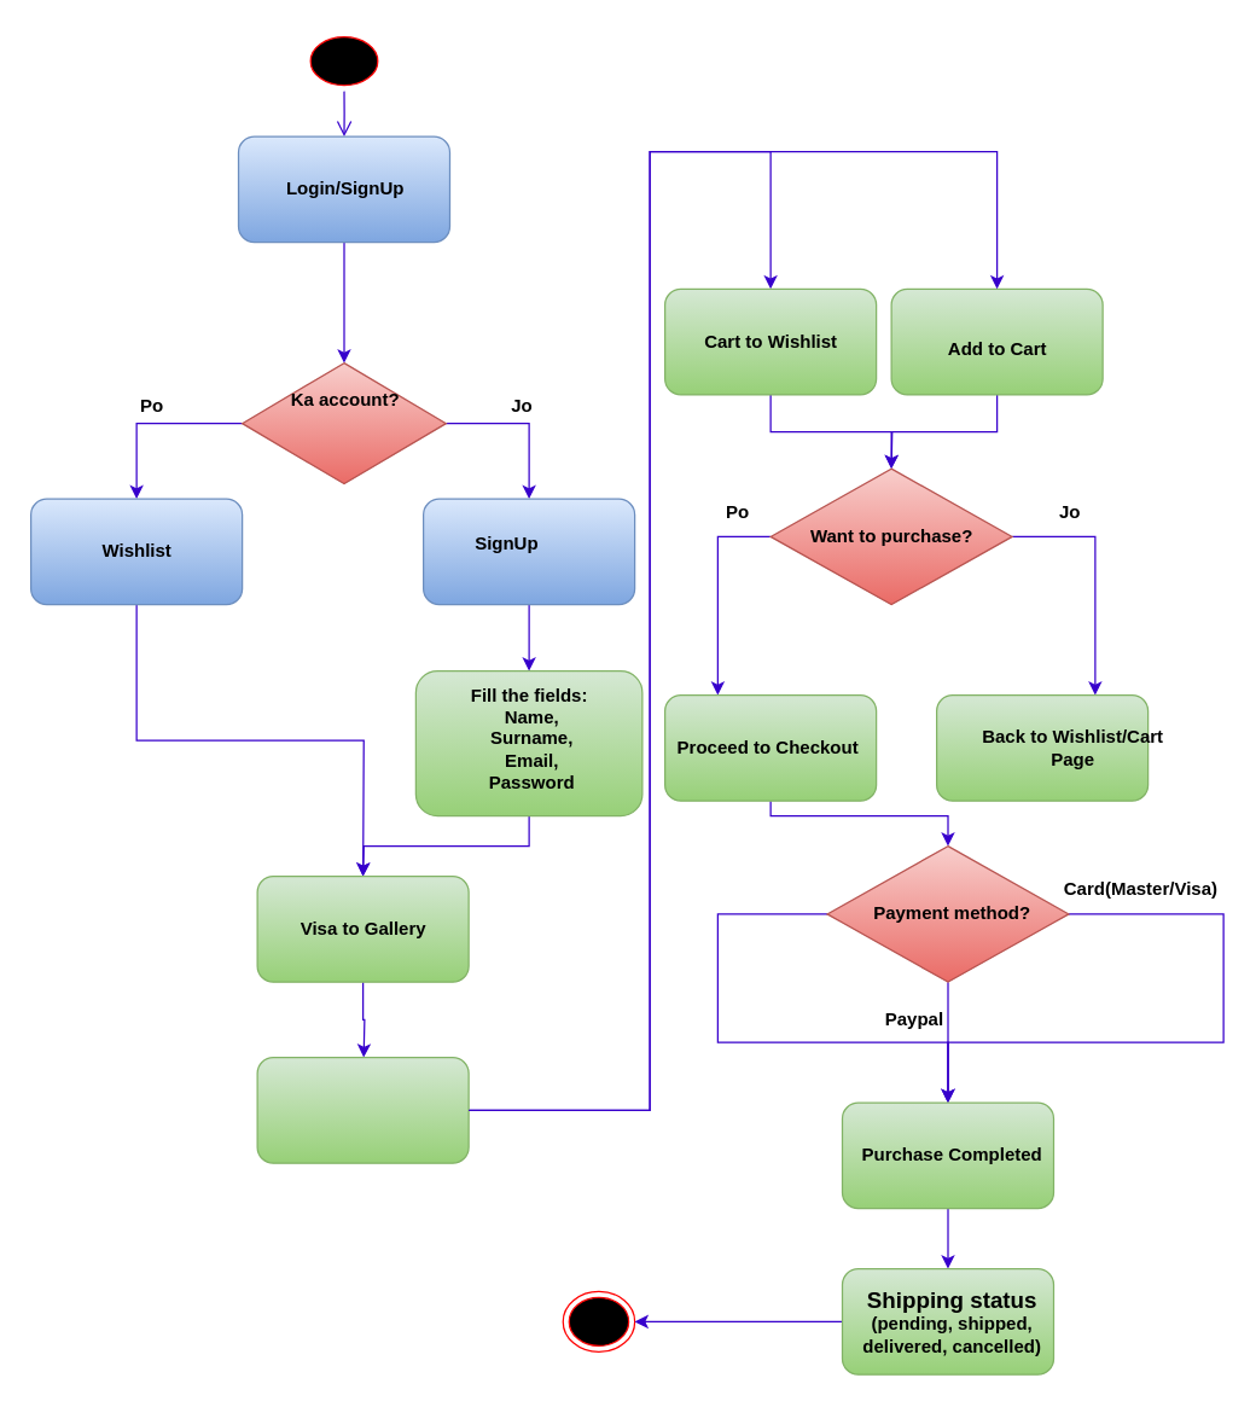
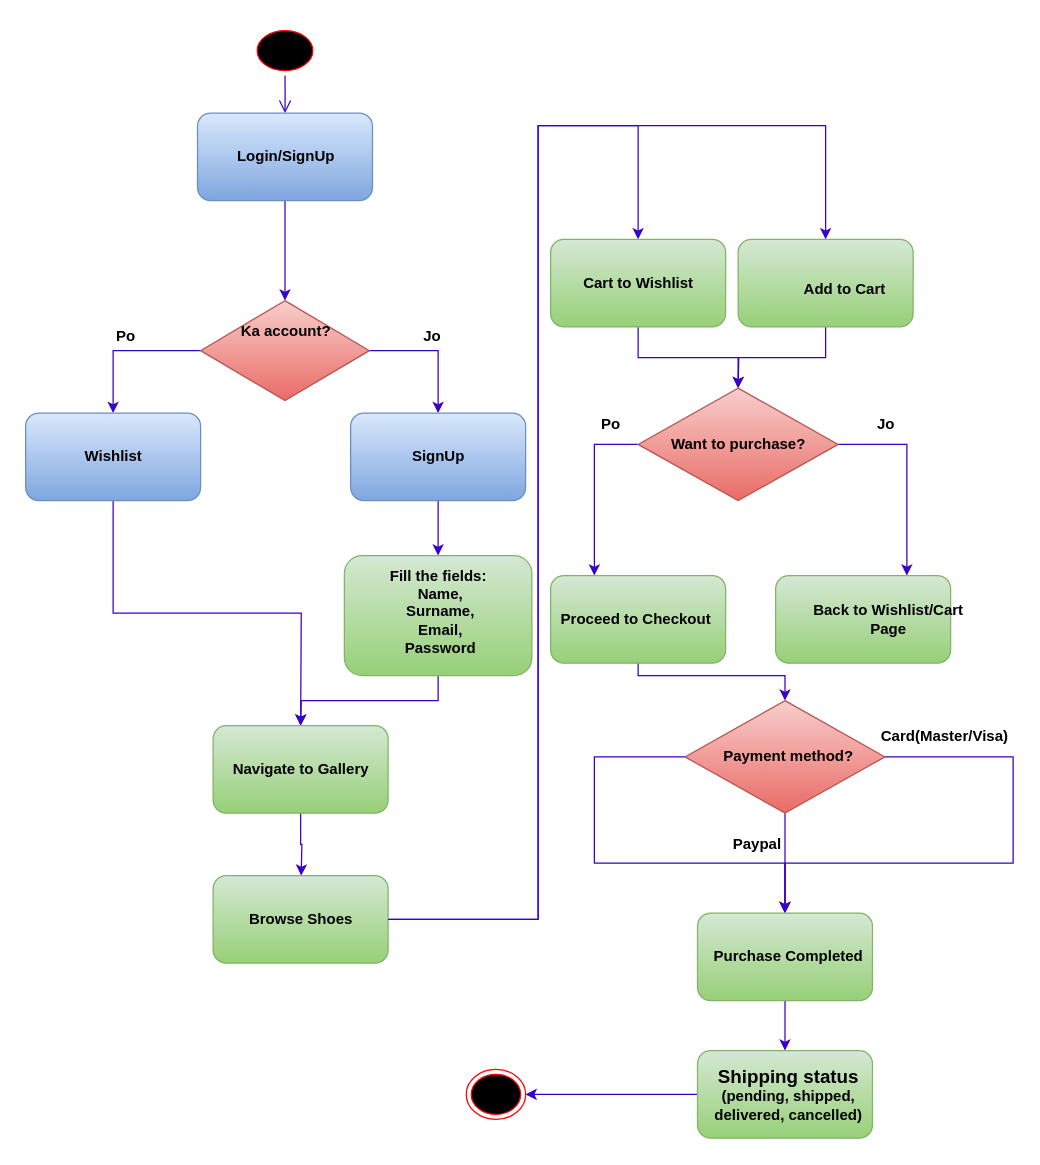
  <mxCell id="0" />
  <mxCell id="1" parent="0" />
  <mxCell id="2" value="" style="ellipse;html=1;shape=endState;fillColor=#000000;strokeColor=#ff0000;" vertex="1" parent="1"><mxGeometry x="372.5" y="855" width="47.5" height="40" as="geometry" /></mxCell>
  <mxCell id="3" value="" style="ellipse;html=1;shape=startState;fillColor=#000000;strokeColor=#ff0000;" vertex="1" parent="1"><mxGeometry x="201.25" y="20" width="52.5" height="40" as="geometry" /></mxCell>
  <mxCell id="4" value="" style="edgeStyle=orthogonalEdgeStyle;html=1;verticalAlign=bottom;endArrow=open;endSize=8;strokeColor=#3700CC;rounded=0;entryX=0.5;entryY=0;entryDx=0;entryDy=0;fillColor=#6a00ff;" edge="1" source="3" parent="1" target="6"><mxGeometry relative="1" as="geometry"><mxPoint x="190" y="90" as="targetPoint" /><Array as="points" /></mxGeometry></mxCell>
  <mxCell id="5" style="edgeStyle=orthogonalEdgeStyle;rounded=0;orthogonalLoop=1;jettySize=auto;html=1;exitX=0.5;exitY=1;exitDx=0;exitDy=0;entryX=0.5;entryY=0;entryDx=0;entryDy=0;fillColor=#6a00ff;strokeColor=#3700CC;" edge="1" parent="1" source="6" target="10"><mxGeometry relative="1" as="geometry" /></mxCell>
  <mxCell id="6" value="" style="rounded=1;whiteSpace=wrap;html=1;fillColor=#dae8fc;strokeColor=#6c8ebf;gradientColor=#7ea6e0;" vertex="1" parent="1"><mxGeometry x="157.5" y="90" width="140" height="70" as="geometry" /></mxCell>
  <mxCell id="7" value="Login/SignUp" style="text;align=center;fontStyle=1;verticalAlign=middle;spacingLeft=3;spacingRight=3;strokeColor=none;rotatable=0;points=[[0,0.5],[1,0.5]];portConstraint=eastwest;html=1;" vertex="1" parent="1"><mxGeometry x="180" y="106" width="95" height="38" as="geometry" /></mxCell>
  <mxCell id="8" style="edgeStyle=orthogonalEdgeStyle;rounded=0;orthogonalLoop=1;jettySize=auto;html=1;exitX=0;exitY=0.5;exitDx=0;exitDy=0;entryX=0.5;entryY=0;entryDx=0;entryDy=0;fillColor=#6a00ff;strokeColor=#3700CC;" edge="1" parent="1" source="10" target="15"><mxGeometry relative="1" as="geometry" /></mxCell>
  <mxCell id="9" style="edgeStyle=orthogonalEdgeStyle;rounded=0;orthogonalLoop=1;jettySize=auto;html=1;exitX=1;exitY=0.5;exitDx=0;exitDy=0;entryX=0.5;entryY=0;entryDx=0;entryDy=0;fillColor=#6a00ff;strokeColor=#3700CC;" edge="1" parent="1" source="10" target="13"><mxGeometry relative="1" as="geometry" /></mxCell>
  <mxCell id="10" value="" style="rhombus;whiteSpace=wrap;html=1;fillColor=#f8cecc;strokeColor=#b85450;gradientColor=#ea6b66;" vertex="1" parent="1"><mxGeometry x="160" y="240" width="135" height="80" as="geometry" /></mxCell>
  <mxCell id="11" value="Ka account?" style="text;align=center;fontStyle=1;verticalAlign=middle;spacingLeft=3;spacingRight=3;strokeColor=none;rotatable=0;points=[[0,0.5],[1,0.5]];portConstraint=eastwest;html=1;" vertex="1" parent="1"><mxGeometry x="180" y="246" width="95" height="38" as="geometry" /></mxCell>
  <mxCell id="12" style="edgeStyle=orthogonalEdgeStyle;rounded=0;orthogonalLoop=1;jettySize=auto;html=1;exitX=0.5;exitY=1;exitDx=0;exitDy=0;fillColor=#6a00ff;strokeColor=#3700CC;" edge="1" parent="1" source="13" target="19"><mxGeometry relative="1" as="geometry"><mxPoint x="350" y="490" as="targetPoint" /></mxGeometry></mxCell>
  <mxCell id="13" value="" style="rounded=1;whiteSpace=wrap;html=1;fillColor=#dae8fc;strokeColor=#6c8ebf;gradientColor=#7ea6e0;" vertex="1" parent="1"><mxGeometry x="280" y="330" width="140" height="70" as="geometry" /></mxCell>
  <mxCell id="14" style="edgeStyle=orthogonalEdgeStyle;rounded=0;orthogonalLoop=1;jettySize=auto;html=1;exitX=0.5;exitY=1;exitDx=0;exitDy=0;fillColor=#6a00ff;strokeColor=#3700CC;" edge="1" parent="1" source="15"><mxGeometry relative="1" as="geometry"><mxPoint x="240" y="580" as="targetPoint" /></mxGeometry></mxCell>
  <mxCell id="15" value="" style="rounded=1;whiteSpace=wrap;html=1;fillColor=#dae8fc;strokeColor=#6c8ebf;gradientColor=#7ea6e0;" vertex="1" parent="1"><mxGeometry y="330" width="140" height="70" as="geometry" x="20" /></mxCell>
- <mxCell id="16" value="SignUp" style="text;align=center;fontStyle=1;verticalAlign=middle;spacingLeft=3;spacingRight=3;strokeColor=none;rotatable=0;points=[[0,0.5],[1,0.5]];portConstraint=eastwest;html=1;" vertex="1" parent="1"><mxGeometry x="287.5" y="341" width="95" height="38" as="geometry" /></mxCell>
+ <mxCell id="16" value="SignUp" style="text;align=center;fontStyle=1;verticalAlign=middle;spacingLeft=3;spacingRight=3;strokeColor=none;rotatable=0;points=[[0,0.5],[1,0.5]];portConstraint=eastwest;html=1;" vertex="1" parent="1"><mxGeometry x="302.5" y="346" width="95" height="38" as="geometry" /></mxCell>
  <mxCell id="17" value="Wishlist" style="text;align=center;fontStyle=1;verticalAlign=middle;spacingLeft=3;spacingRight=3;strokeColor=none;rotatable=0;points=[[0,0.5],[1,0.5]];portConstraint=eastwest;html=1;" vertex="1" parent="1"><mxGeometry x="42.5" y="346" width="95" height="38" as="geometry" /></mxCell>
  <mxCell id="18" style="edgeStyle=orthogonalEdgeStyle;rounded=0;orthogonalLoop=1;jettySize=auto;html=1;exitX=0.5;exitY=1;exitDx=0;exitDy=0;fillColor=#6a00ff;strokeColor=#3700CC;" edge="1" parent="1" source="19"><mxGeometry relative="1" as="geometry"><mxPoint x="240" y="580" as="targetPoint" /></mxGeometry></mxCell>
  <mxCell id="19" value="" style="rounded=1;whiteSpace=wrap;html=1;fillColor=#d5e8d4;strokeColor=#82b366;gradientColor=#97d077;" vertex="1" parent="1"><mxGeometry x="275" y="444" width="150" height="96" as="geometry" /></mxCell>
  <mxCell id="20" value="Fill the fields:&lt;div&gt;&amp;nbsp;Name,&lt;div&gt;&amp;nbsp;Surname,&lt;div&gt;&amp;nbsp;Email,&lt;/div&gt;&lt;div&gt;&amp;nbsp;Password&lt;/div&gt;&lt;/div&gt;&lt;/div&gt;" style="text;align=center;fontStyle=1;verticalAlign=middle;spacingLeft=3;spacingRight=3;strokeColor=none;rotatable=0;points=[[0,0.5],[1,0.5]];portConstraint=eastwest;html=1;" vertex="1" parent="1"><mxGeometry x="302.5" y="470" width="95" height="38" as="geometry" /></mxCell>
  <mxCell id="21" value="Jo" style="text;align=center;fontStyle=1;verticalAlign=middle;spacingLeft=3;spacingRight=3;strokeColor=none;rotatable=0;points=[[0,0.5],[1,0.5]];portConstraint=eastwest;html=1;" vertex="1" parent="1"><mxGeometry x="297.5" y="250" width="95" height="38" as="geometry" /></mxCell>
  <mxCell id="22" value="Po" style="text;align=center;fontStyle=1;verticalAlign=middle;spacingLeft=3;spacingRight=3;strokeColor=none;rotatable=0;points=[[0,0.5],[1,0.5]];portConstraint=eastwest;html=1;" vertex="1" parent="1"><mxGeometry x="52.5" y="250" width="95" height="38" as="geometry" /></mxCell>
  <mxCell id="23" style="edgeStyle=orthogonalEdgeStyle;rounded=0;orthogonalLoop=1;jettySize=auto;html=1;exitX=0.5;exitY=1;exitDx=0;exitDy=0;fillColor=#6a00ff;strokeColor=#3700CC;" edge="1" parent="1" source="24"><mxGeometry relative="1" as="geometry"><mxPoint x="240.455" y="700" as="targetPoint" /></mxGeometry></mxCell>
  <mxCell id="24" value="" style="rounded=1;whiteSpace=wrap;html=1;fillColor=#d5e8d4;strokeColor=#82b366;gradientColor=#97d077;" vertex="1" parent="1"><mxGeometry x="170" y="580" width="140" height="70" as="geometry" /></mxCell>
- <mxCell id="25" value="Visa to Gallery" style="text;align=center;fontStyle=1;verticalAlign=middle;spacingLeft=3;spacingRight=3;strokeColor=none;rotatable=0;points=[[0,0.5],[1,0.5]];portConstraint=eastwest;html=1;" vertex="1" parent="1"><mxGeometry x="192.5" y="596" width="95" height="38" as="geometry" /></mxCell>
+ <mxCell id="25" value="Navigate to Gallery" style="text;align=center;fontStyle=1;verticalAlign=middle;spacingLeft=3;spacingRight=3;strokeColor=none;rotatable=0;points=[[0,0.5],[1,0.5]];portConstraint=eastwest;html=1;" vertex="1" parent="1"><mxGeometry x="192.5" y="596" width="95" height="38" as="geometry" /></mxCell>
  <mxCell id="26" style="edgeStyle=orthogonalEdgeStyle;rounded=0;orthogonalLoop=1;jettySize=auto;html=1;exitX=1;exitY=0.5;exitDx=0;exitDy=0;entryX=0.5;entryY=0;entryDx=0;entryDy=0;fillColor=#6a00ff;strokeColor=#3700CC;" edge="1" parent="1" source="27" target="32"><mxGeometry relative="1" as="geometry"><mxPoint x="500" y="190" as="targetPoint" /><Array as="points"><mxPoint x="430" y="735" /><mxPoint x="430" y="100" /><mxPoint x="510" y="100" /></Array></mxGeometry></mxCell>
  <mxCell id="27" value="" style="rounded=1;whiteSpace=wrap;html=1;fillColor=#d5e8d4;strokeColor=#82b366;gradientColor=#97d077;" vertex="1" parent="1"><mxGeometry x="170" y="700" width="140" height="70" as="geometry" /></mxCell>
+ <mxCell id="28" value="Browse Shoes" style="text;align=center;fontStyle=1;verticalAlign=middle;spacingLeft=3;spacingRight=3;strokeColor=none;rotatable=0;points=[[0,0.5],[1,0.5]];portConstraint=eastwest;html=1;" vertex="1" parent="1"><mxGeometry x="192.5" y="716" width="95" height="38" as="geometry" /></mxCell>
  <mxCell id="29" style="edgeStyle=orthogonalEdgeStyle;rounded=0;orthogonalLoop=1;jettySize=auto;html=1;exitX=0.5;exitY=1;exitDx=0;exitDy=0;fillColor=#6a00ff;strokeColor=#3700CC;" edge="1" parent="1" source="30"><mxGeometry relative="1" as="geometry"><mxPoint x="590" y="310" as="targetPoint" /></mxGeometry></mxCell>
  <mxCell id="30" value="" style="rounded=1;whiteSpace=wrap;html=1;fillColor=#d5e8d4;strokeColor=#82b366;gradientColor=#97d077;" vertex="1" parent="1"><mxGeometry x="590" y="191" width="140" height="70" as="geometry" /></mxCell>
  <mxCell id="31" style="edgeStyle=orthogonalEdgeStyle;rounded=0;orthogonalLoop=1;jettySize=auto;html=1;exitX=0.5;exitY=1;exitDx=0;exitDy=0;entryX=0.5;entryY=0;entryDx=0;entryDy=0;fillColor=#6a00ff;strokeColor=#3700CC;" edge="1" parent="1" source="32" target="38"><mxGeometry relative="1" as="geometry" /></mxCell>
  <mxCell id="32" value="" style="rounded=1;whiteSpace=wrap;html=1;fillColor=#d5e8d4;strokeColor=#82b366;gradientColor=#97d077;" vertex="1" parent="1"><mxGeometry x="440" y="191" width="140" height="70" as="geometry" /></mxCell>
  <mxCell id="33" style="edgeStyle=orthogonalEdgeStyle;rounded=0;orthogonalLoop=1;jettySize=auto;html=1;exitX=1;exitY=0.5;exitDx=0;exitDy=0;entryX=0.5;entryY=0;entryDx=0;entryDy=0;fillColor=#6a00ff;strokeColor=#3700CC;" edge="1" parent="1" source="27" target="30"><mxGeometry relative="1" as="geometry"><mxPoint x="510" y="200" as="targetPoint" /><mxPoint x="320" y="745" as="sourcePoint" /><Array as="points"><mxPoint x="430" y="735" /><mxPoint x="430" y="100" /><mxPoint x="660" y="100" /></Array></mxGeometry></mxCell>
- <mxCell id="34" value="Add to Cart" style="text;align=center;fontStyle=1;verticalAlign=middle;spacingLeft=3;spacingRight=3;strokeColor=none;rotatable=0;points=[[0,0.5],[1,0.5]];portConstraint=eastwest;html=1;" vertex="1" parent="1"><mxGeometry x="612.5" y="212" width="95" height="38" as="geometry" /></mxCell>
+ <mxCell id="34" value="Add to Cart" style="text;align=center;fontStyle=1;verticalAlign=middle;spacingLeft=3;spacingRight=3;strokeColor=none;rotatable=0;points=[[0,0.5],[1,0.5]];portConstraint=eastwest;html=1;" vertex="1" parent="1"><mxGeometry x="627.5" y="212" width="95" height="38" as="geometry" /></mxCell>
  <mxCell id="35" value="Cart to Wishlist" style="text;align=center;fontStyle=1;verticalAlign=middle;spacingLeft=3;spacingRight=3;strokeColor=none;rotatable=0;points=[[0,0.5],[1,0.5]];portConstraint=eastwest;html=1;" vertex="1" parent="1"><mxGeometry x="462.5" y="207" width="95" height="38" as="geometry" /></mxCell>
  <mxCell id="36" style="edgeStyle=orthogonalEdgeStyle;rounded=0;orthogonalLoop=1;jettySize=auto;html=1;exitX=0;exitY=0.5;exitDx=0;exitDy=0;entryX=0.25;entryY=0;entryDx=0;entryDy=0;fillColor=#6a00ff;strokeColor=#3700CC;" edge="1" parent="1" source="38" target="42"><mxGeometry relative="1" as="geometry"><mxPoint x="472.5" y="460" as="targetPoint" /></mxGeometry></mxCell>
  <mxCell id="37" style="edgeStyle=orthogonalEdgeStyle;rounded=0;orthogonalLoop=1;jettySize=auto;html=1;exitX=1;exitY=0.5;exitDx=0;exitDy=0;entryX=0.75;entryY=0;entryDx=0;entryDy=0;fillColor=#6a00ff;strokeColor=#3700CC;" edge="1" parent="1" source="38" target="40"><mxGeometry relative="1" as="geometry" /></mxCell>
  <mxCell id="38" value="" style="rhombus;whiteSpace=wrap;html=1;fillColor=#f8cecc;strokeColor=#b85450;gradientColor=#ea6b66;" vertex="1" parent="1"><mxGeometry x="510" y="310" width="160" height="90" as="geometry" /></mxCell>
  <mxCell id="39" value="Want to purchase?" style="text;align=center;fontStyle=1;verticalAlign=middle;spacingLeft=3;spacingRight=3;strokeColor=none;rotatable=0;points=[[0,0.5],[1,0.5]];portConstraint=eastwest;html=1;" vertex="1" parent="1"><mxGeometry x="542.5" y="336" width="95" height="38" as="geometry" /></mxCell>
  <mxCell id="40" value="" style="rounded=1;whiteSpace=wrap;html=1;fillColor=#d5e8d4;strokeColor=#82b366;gradientColor=#97d077;" vertex="1" parent="1"><mxGeometry x="620" y="460" width="140" height="70" as="geometry" /></mxCell>
  <mxCell id="41" style="edgeStyle=orthogonalEdgeStyle;rounded=0;orthogonalLoop=1;jettySize=auto;html=1;exitX=0.5;exitY=1;exitDx=0;exitDy=0;entryX=0.5;entryY=0;entryDx=0;entryDy=0;fillColor=#6a00ff;strokeColor=#3700CC;" edge="1" parent="1" source="42" target="50"><mxGeometry relative="1" as="geometry"><Array as="points"><mxPoint x="510" y="540" /><mxPoint x="627" y="540" /></Array></mxGeometry></mxCell>
  <mxCell id="42" value="" style="rounded=1;whiteSpace=wrap;html=1;fillColor=#d5e8d4;strokeColor=#82b366;gradientColor=#97d077;" vertex="1" parent="1"><mxGeometry x="440" y="460" width="140" height="70" as="geometry" /></mxCell>
  <mxCell id="43" value="Jo" style="text;align=center;fontStyle=1;verticalAlign=middle;spacingLeft=3;spacingRight=3;strokeColor=none;rotatable=0;points=[[0,0.5],[1,0.5]];portConstraint=eastwest;html=1;" vertex="1" parent="1"><mxGeometry x="660" y="320" width="95" height="38" as="geometry" /></mxCell>
  <mxCell id="44" value="Po" style="text;align=center;fontStyle=1;verticalAlign=middle;spacingLeft=3;spacingRight=3;strokeColor=none;rotatable=0;points=[[0,0.5],[1,0.5]];portConstraint=eastwest;html=1;" vertex="1" parent="1"><mxGeometry x="440" y="320" width="95" height="38" as="geometry" /></mxCell>
  <mxCell id="45" value="Proceed to Checkout" style="text;align=center;fontStyle=1;verticalAlign=middle;spacingLeft=3;spacingRight=3;strokeColor=none;rotatable=0;points=[[0,0.5],[1,0.5]];portConstraint=eastwest;html=1;" vertex="1" parent="1"><mxGeometry x="460" y="476" width="95" height="38" as="geometry" /></mxCell>
  <mxCell id="46" value="Back to Wishlist/Cart&lt;div&gt;Page&lt;/div&gt;" style="text;align=center;fontStyle=1;verticalAlign=middle;spacingLeft=3;spacingRight=3;strokeColor=none;rotatable=0;points=[[0,0.5],[1,0.5]];portConstraint=eastwest;html=1;" vertex="1" parent="1"><mxGeometry x="662.5" y="476" width="95" height="38" as="geometry" /></mxCell>
  <mxCell id="47" style="edgeStyle=orthogonalEdgeStyle;rounded=0;orthogonalLoop=1;jettySize=auto;html=1;exitX=0;exitY=0.5;exitDx=0;exitDy=0;entryX=0.5;entryY=0;entryDx=0;entryDy=0;fillColor=#6a00ff;strokeColor=#3700CC;" edge="1" parent="1" source="50" target="53"><mxGeometry relative="1" as="geometry"><Array as="points"><mxPoint x="475" y="605" /><mxPoint x="475" y="690" /><mxPoint x="627" y="690" /></Array></mxGeometry></mxCell>
  <mxCell id="48" style="edgeStyle=orthogonalEdgeStyle;rounded=0;orthogonalLoop=1;jettySize=auto;html=1;exitX=1;exitY=0.5;exitDx=0;exitDy=0;entryX=0.5;entryY=0;entryDx=0;entryDy=0;fillColor=#6a00ff;strokeColor=#3700CC;" edge="1" parent="1" source="50" target="53"><mxGeometry relative="1" as="geometry"><mxPoint x="825" y="684" as="targetPoint" /><Array as="points"><mxPoint x="810" y="605" /><mxPoint x="810" y="690" /><mxPoint x="627" y="690" /></Array></mxGeometry></mxCell>
  <mxCell id="49" style="edgeStyle=orthogonalEdgeStyle;rounded=0;orthogonalLoop=1;jettySize=auto;html=1;exitX=0.5;exitY=1;exitDx=0;exitDy=0;entryX=0.5;entryY=0;entryDx=0;entryDy=0;fillColor=#6a00ff;strokeColor=#3700CC;" edge="1" parent="1" source="50" target="53"><mxGeometry relative="1" as="geometry"><mxPoint x="627.185" y="700" as="targetPoint" /><Array as="points" /></mxGeometry></mxCell>
  <mxCell id="50" value="" style="rhombus;whiteSpace=wrap;html=1;fillColor=#f8cecc;strokeColor=#b85450;gradientColor=#ea6b66;" vertex="1" parent="1"><mxGeometry x="547.5" y="560" width="160" height="90" as="geometry" /></mxCell>
  <mxCell id="51" value="Payment method?" style="text;align=center;fontStyle=1;verticalAlign=middle;spacingLeft=3;spacingRight=3;strokeColor=none;rotatable=0;points=[[0,0.5],[1,0.5]];portConstraint=eastwest;html=1;" vertex="1" parent="1"><mxGeometry x="582.5" y="586" width="95" height="38" as="geometry" /></mxCell>
  <mxCell id="52" style="edgeStyle=orthogonalEdgeStyle;rounded=0;orthogonalLoop=1;jettySize=auto;html=1;exitX=0.5;exitY=1;exitDx=0;exitDy=0;entryX=0.5;entryY=0;entryDx=0;entryDy=0;fillColor=#6a00ff;strokeColor=#3700CC;" edge="1" parent="1" source="53" target="58"><mxGeometry relative="1" as="geometry" /></mxCell>
  <mxCell id="53" value="" style="rounded=1;whiteSpace=wrap;html=1;fillColor=#d5e8d4;strokeColor=#82b366;gradientColor=#97d077;" vertex="1" parent="1"><mxGeometry x="557.5" y="730" width="140" height="70" as="geometry" /></mxCell>
  <mxCell id="54" value="Card(Master/Visa)" style="text;align=center;fontStyle=1;verticalAlign=middle;spacingLeft=3;spacingRight=3;strokeColor=none;rotatable=0;points=[[0,0.5],[1,0.5]];portConstraint=eastwest;html=1;" vertex="1" parent="1"><mxGeometry x="707.5" y="570" width="95" height="38" as="geometry" /></mxCell>
  <mxCell id="55" value="Paypal" style="text;align=center;fontStyle=1;verticalAlign=middle;spacingLeft=3;spacingRight=3;strokeColor=none;rotatable=0;points=[[0,0.5],[1,0.5]];portConstraint=eastwest;html=1;" vertex="1" parent="1"><mxGeometry x="557.5" y="660" width="95" height="30" as="geometry" /></mxCell>
  <mxCell id="56" value="Purchase Completed" style="text;align=center;fontStyle=1;verticalAlign=middle;spacingLeft=3;spacingRight=3;strokeColor=none;rotatable=0;points=[[0,0.5],[1,0.5]];portConstraint=eastwest;html=1;" vertex="1" parent="1"><mxGeometry x="582.5" y="746" width="95" height="38" as="geometry" /></mxCell>
  <mxCell id="57" style="edgeStyle=orthogonalEdgeStyle;rounded=0;orthogonalLoop=1;jettySize=auto;html=1;exitX=0;exitY=0.5;exitDx=0;exitDy=0;entryX=1;entryY=0.5;entryDx=0;entryDy=0;fillColor=#6a00ff;strokeColor=#3700CC;" edge="1" parent="1" source="58" target="2"><mxGeometry relative="1" as="geometry" /></mxCell>
  <mxCell id="58" value="" style="rounded=1;whiteSpace=wrap;html=1;fillColor=#d5e8d4;strokeColor=#82b366;gradientColor=#97d077;" vertex="1" parent="1"><mxGeometry x="557.5" y="840" width="140" height="70" as="geometry" /></mxCell>
  <mxCell id="59" value="&lt;font style=&quot;font-size: 15px;&quot;&gt;Shipping status&lt;/font&gt;&lt;div&gt;(pending, shipped,&lt;/div&gt;&lt;div&gt;delivered, cancelled)&lt;/div&gt;" style="text;align=center;fontStyle=1;verticalAlign=middle;spacingLeft=3;spacingRight=3;strokeColor=none;rotatable=0;points=[[0,0.5],[1,0.5]];portConstraint=eastwest;html=1;" vertex="1" parent="1"><mxGeometry x="582.5" y="856" width="95" height="38" as="geometry" /></mxCell>
